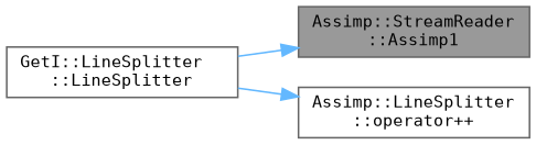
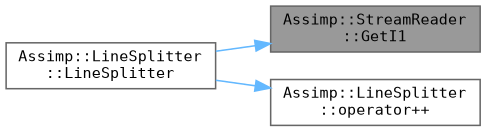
  digraph {
    rankdir=RL
    node [color=grey40 fillcolor=white fontname=Terminal fontsize=10 shape=box style=filled]
    edge [color=steelblue1 dir=back fontname=Terminal fontsize=10 labelfontname=Helvetica labelfontsize=10 style=solid]
-   n1 [color=gray40 fillcolor=grey60 fontcolor=black height=0.2 label="Assimp::StreamReader\l::Assimp1" width=0.4]
-   n2 [height=0.2 label="GetI::LineSplitter\l::LineSplitter" width=0.4]
+   n1 [color=gray40 fillcolor=grey60 fontcolor=black height=0.2 label="Assimp::StreamReader\l::GetI1" width=0.4]
+   n2 [height=0.2 label="Assimp::LineSplitter\l::LineSplitter" width=0.4]
    n3 [height=0.2 label="Assimp::LineSplitter\l::operator++" width=0.4]
    n1 -> n2
    n3 -> n2
  }
